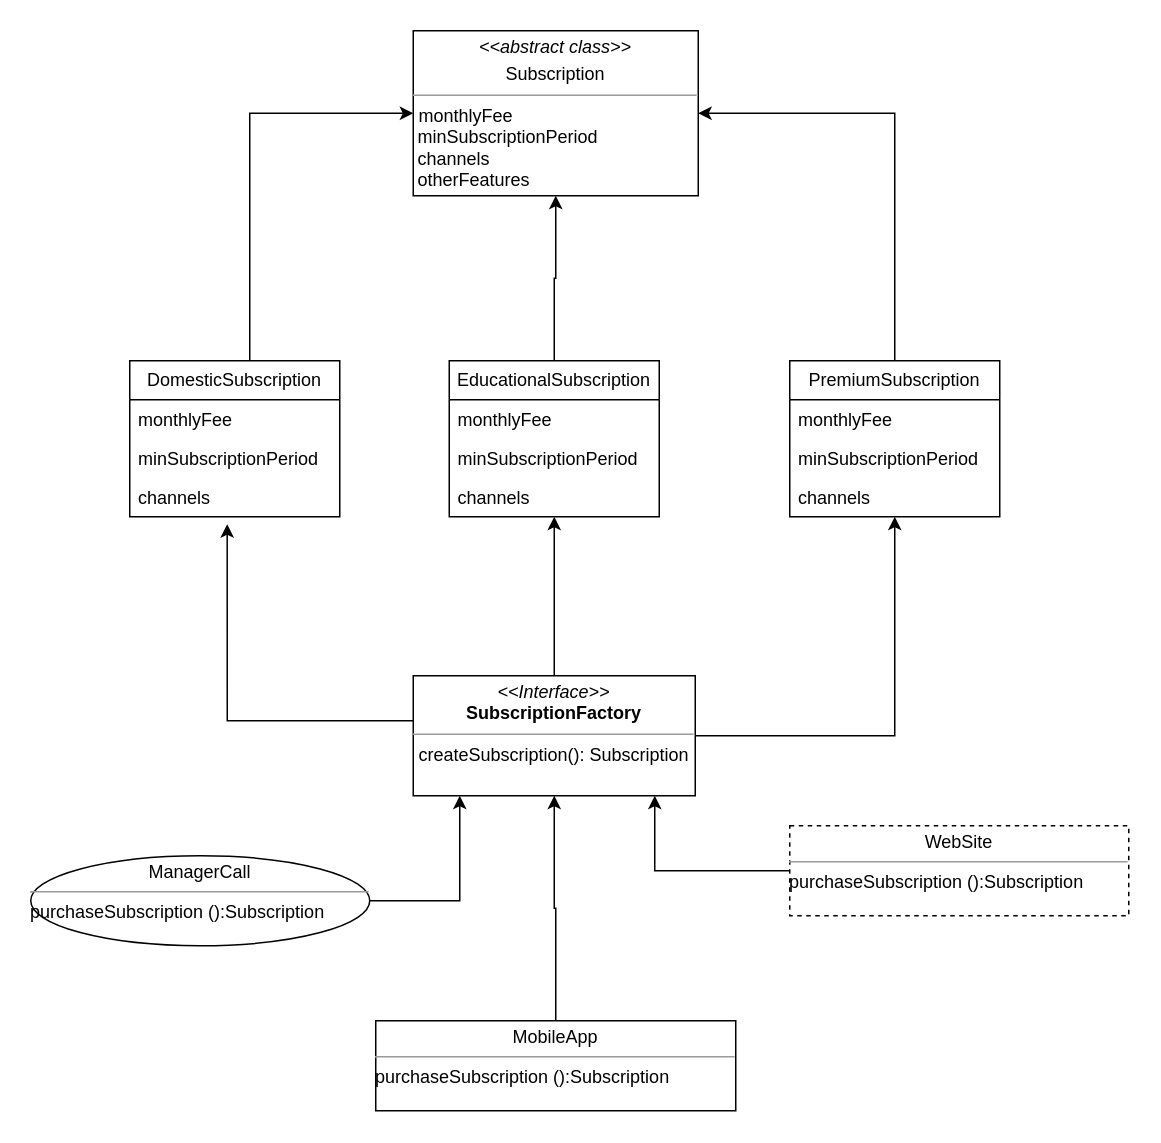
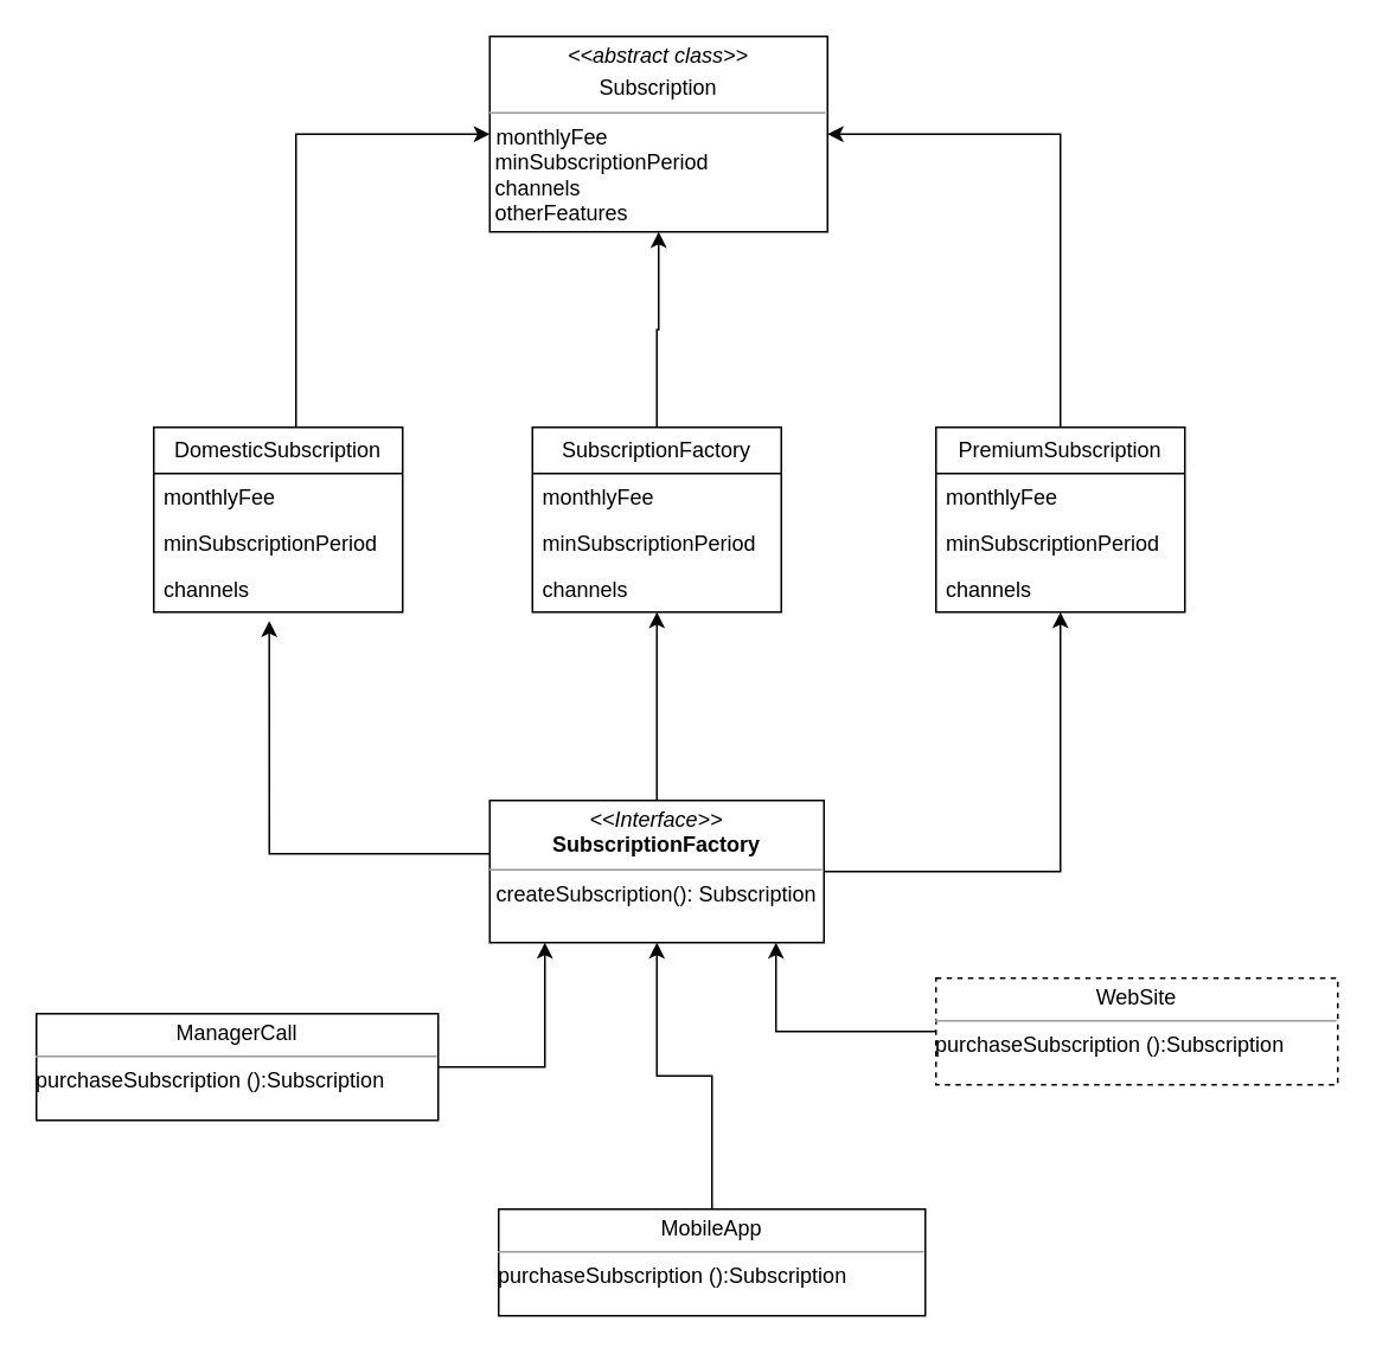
  <mxCell id="0" />
  <mxCell id="1" parent="0" />
  <mxCell id="2" value="&lt;p style=&quot;margin:0px;margin-top:4px;text-align:center;&quot;&gt;&lt;i&gt;&amp;lt;&amp;lt;&lt;/i&gt;&lt;i style=&quot;background-color: initial;&quot;&gt;abstract class&lt;/i&gt;&lt;i style=&quot;background-color: initial;&quot;&gt;&amp;gt;&amp;gt;&lt;/i&gt;&lt;/p&gt;&lt;p style=&quot;margin:0px;margin-top:4px;text-align:center;&quot;&gt;Subscription&lt;br&gt;&lt;/p&gt;&lt;hr size=&quot;1&quot;&gt;&lt;p style=&quot;margin:0px;margin-left:4px;&quot;&gt;monthlyFee&lt;br&gt;&lt;/p&gt;&amp;nbsp;minSubscriptionPeriod&lt;br&gt;&amp;nbsp;channels&lt;br&gt;&amp;nbsp;otherFeatures" style="verticalAlign=top;align=left;overflow=fill;fontSize=12;fontFamily=Helvetica;html=1;whiteSpace=wrap;" vertex="1" parent="1"><mxGeometry x="275" y="20" width="190" height="110" as="geometry" /></mxCell>
  <mxCell id="3" style="edgeStyle=orthogonalEdgeStyle;rounded=0;orthogonalLoop=1;jettySize=auto;html=1;entryX=0;entryY=0.5;entryDx=0;entryDy=0;" edge="1" parent="1" source="4" target="2"><mxGeometry relative="1" as="geometry"><Array as="points"><mxPoint x="166" y="75" /></Array></mxGeometry></mxCell>
  <mxCell id="4" value="DomesticSubscription" style="swimlane;fontStyle=0;childLayout=stackLayout;horizontal=1;startSize=26;fillColor=none;horizontalStack=0;resizeParent=1;resizeParentMax=0;resizeLast=0;collapsible=1;marginBottom=0;whiteSpace=wrap;html=1;" vertex="1" parent="1"><mxGeometry x="86" y="240" width="140" height="104" as="geometry" /></mxCell>
  <mxCell id="5" value="monthlyFee" style="text;strokeColor=none;fillColor=none;align=left;verticalAlign=top;spacingLeft=4;spacingRight=4;overflow=hidden;rotatable=0;points=[[0,0.5],[1,0.5]];portConstraint=eastwest;whiteSpace=wrap;html=1;" vertex="1" parent="4"><mxGeometry y="26" width="140" height="26" as="geometry" /></mxCell>
  <mxCell id="6" value="minSubscriptionPeriod" style="text;strokeColor=none;fillColor=none;align=left;verticalAlign=top;spacingLeft=4;spacingRight=4;overflow=hidden;rotatable=0;points=[[0,0.5],[1,0.5]];portConstraint=eastwest;whiteSpace=wrap;html=1;" vertex="1" parent="4"><mxGeometry y="52" width="140" height="26" as="geometry" /></mxCell>
  <mxCell id="7" value="channels" style="text;strokeColor=none;fillColor=none;align=left;verticalAlign=top;spacingLeft=4;spacingRight=4;overflow=hidden;rotatable=0;points=[[0,0.5],[1,0.5]];portConstraint=eastwest;whiteSpace=wrap;html=1;" vertex="1" parent="4"><mxGeometry y="78" width="140" height="26" as="geometry" /></mxCell>
  <mxCell id="8" style="edgeStyle=orthogonalEdgeStyle;rounded=0;orthogonalLoop=1;jettySize=auto;html=1;entryX=0.5;entryY=1;entryDx=0;entryDy=0;" edge="1" parent="1" source="9" target="2"><mxGeometry relative="1" as="geometry" /></mxCell>
- <mxCell id="9" value="EducationalSubscription" style="swimlane;fontStyle=0;childLayout=stackLayout;horizontal=1;startSize=26;fillColor=none;horizontalStack=0;resizeParent=1;resizeParentMax=0;resizeLast=0;collapsible=1;marginBottom=0;whiteSpace=wrap;html=1;" vertex="1" parent="1"><mxGeometry x="299" y="240" width="140" height="104" as="geometry" /></mxCell>
+ <mxCell id="9" value="SubscriptionFactory" style="swimlane;fontStyle=0;childLayout=stackLayout;horizontal=1;startSize=26;fillColor=none;horizontalStack=0;resizeParent=1;resizeParentMax=0;resizeLast=0;collapsible=1;marginBottom=0;whiteSpace=wrap;html=1;" vertex="1" parent="1"><mxGeometry x="299" y="240" width="140" height="104" as="geometry" /></mxCell>
  <mxCell id="10" value="monthlyFee" style="text;strokeColor=none;fillColor=none;align=left;verticalAlign=top;spacingLeft=4;spacingRight=4;overflow=hidden;rotatable=0;points=[[0,0.5],[1,0.5]];portConstraint=eastwest;whiteSpace=wrap;html=1;" vertex="1" parent="9"><mxGeometry y="26" width="140" height="26" as="geometry" /></mxCell>
  <mxCell id="11" value="minSubscriptionPeriod" style="text;strokeColor=none;fillColor=none;align=left;verticalAlign=top;spacingLeft=4;spacingRight=4;overflow=hidden;rotatable=0;points=[[0,0.5],[1,0.5]];portConstraint=eastwest;whiteSpace=wrap;html=1;" vertex="1" parent="9"><mxGeometry y="52" width="140" height="26" as="geometry" /></mxCell>
  <mxCell id="12" value="channels" style="text;strokeColor=none;fillColor=none;align=left;verticalAlign=top;spacingLeft=4;spacingRight=4;overflow=hidden;rotatable=0;points=[[0,0.5],[1,0.5]];portConstraint=eastwest;whiteSpace=wrap;html=1;" vertex="1" parent="9"><mxGeometry y="78" width="140" height="26" as="geometry" /></mxCell>
  <mxCell id="13" style="edgeStyle=orthogonalEdgeStyle;rounded=0;orthogonalLoop=1;jettySize=auto;html=1;entryX=1;entryY=0.5;entryDx=0;entryDy=0;" edge="1" parent="1" source="14" target="2"><mxGeometry relative="1" as="geometry"><Array as="points"><mxPoint x="596" y="75" /></Array></mxGeometry></mxCell>
  <mxCell id="14" value="PremiumSubscription" style="swimlane;fontStyle=0;childLayout=stackLayout;horizontal=1;startSize=26;fillColor=none;horizontalStack=0;resizeParent=1;resizeParentMax=0;resizeLast=0;collapsible=1;marginBottom=0;whiteSpace=wrap;html=1;" vertex="1" parent="1"><mxGeometry x="526" y="240" width="140" height="104" as="geometry" /></mxCell>
  <mxCell id="15" value="monthlyFee" style="text;strokeColor=none;fillColor=none;align=left;verticalAlign=top;spacingLeft=4;spacingRight=4;overflow=hidden;rotatable=0;points=[[0,0.5],[1,0.5]];portConstraint=eastwest;whiteSpace=wrap;html=1;" vertex="1" parent="14"><mxGeometry y="26" width="140" height="26" as="geometry" /></mxCell>
  <mxCell id="16" value="minSubscriptionPeriod" style="text;strokeColor=none;fillColor=none;align=left;verticalAlign=top;spacingLeft=4;spacingRight=4;overflow=hidden;rotatable=0;points=[[0,0.5],[1,0.5]];portConstraint=eastwest;whiteSpace=wrap;html=1;" vertex="1" parent="14"><mxGeometry y="52" width="140" height="26" as="geometry" /></mxCell>
  <mxCell id="17" value="channels" style="text;strokeColor=none;fillColor=none;align=left;verticalAlign=top;spacingLeft=4;spacingRight=4;overflow=hidden;rotatable=0;points=[[0,0.5],[1,0.5]];portConstraint=eastwest;whiteSpace=wrap;html=1;" vertex="1" parent="14"><mxGeometry y="78" width="140" height="26" as="geometry" /></mxCell>
  <mxCell id="18" style="edgeStyle=orthogonalEdgeStyle;rounded=0;orthogonalLoop=1;jettySize=auto;html=1;" edge="1" parent="1" source="19" target="22"><mxGeometry relative="1" as="geometry"><Array as="points"><mxPoint x="306" y="600" /></Array></mxGeometry></mxCell>
- <mxCell id="19" value="&lt;p style=&quot;margin:0px;margin-top:4px;text-align:center;&quot;&gt;ManagerCall&lt;br&gt;&lt;/p&gt;&lt;hr size=&quot;1&quot;&gt;&lt;div style=&quot;height:2px;&quot;&gt;purchaseSubscription ():Subscription&lt;/div&gt;" style="ellipse;verticalAlign=top;align=left;overflow=fill;fontSize=12;fontFamily=Helvetica;html=1;whiteSpace=wrap;" vertex="1" parent="1"><mxGeometry x="20" y="570" width="226" height="60" as="geometry" /></mxCell>
+ <mxCell id="19" value="&lt;p style=&quot;margin:0px;margin-top:4px;text-align:center;&quot;&gt;ManagerCall&lt;br&gt;&lt;/p&gt;&lt;hr size=&quot;1&quot;&gt;&lt;div style=&quot;height:2px;&quot;&gt;purchaseSubscription ():Subscription&lt;/div&gt;" style="verticalAlign=top;align=left;overflow=fill;fontSize=12;fontFamily=Helvetica;html=1;whiteSpace=wrap;" vertex="1" parent="1"><mxGeometry x="20" y="570" width="226" height="60" as="geometry" /></mxCell>
  <mxCell id="20" style="edgeStyle=orthogonalEdgeStyle;rounded=0;orthogonalLoop=1;jettySize=auto;html=1;" edge="1" parent="1" source="22" target="9"><mxGeometry relative="1" as="geometry" /></mxCell>
  <mxCell id="21" style="edgeStyle=orthogonalEdgeStyle;rounded=0;orthogonalLoop=1;jettySize=auto;html=1;" edge="1" parent="1" source="22" target="14"><mxGeometry relative="1" as="geometry" /></mxCell>
  <mxCell id="22" value="&lt;p style=&quot;margin:0px;margin-top:4px;text-align:center;&quot;&gt;&lt;i&gt;&amp;lt;&amp;lt;Interface&amp;gt;&amp;gt;&lt;/i&gt;&lt;br&gt;&lt;b&gt;SubscriptionFactory&lt;/b&gt;&lt;br&gt;&lt;/p&gt;&lt;hr size=&quot;1&quot;&gt;&lt;p style=&quot;margin:0px;margin-left:4px;&quot;&gt;createSubscription(): Subscription&lt;br&gt;&lt;/p&gt;" style="verticalAlign=top;align=left;overflow=fill;fontSize=12;fontFamily=Helvetica;html=1;whiteSpace=wrap;" vertex="1" parent="1"><mxGeometry x="275" y="450" width="188" height="80" as="geometry" /></mxCell>
  <mxCell id="23" style="edgeStyle=orthogonalEdgeStyle;rounded=0;orthogonalLoop=1;jettySize=auto;html=1;" edge="1" parent="1" source="24" target="22"><mxGeometry relative="1" as="geometry" /></mxCell>
- <mxCell id="24" value="&lt;p style=&quot;margin:0px;margin-top:4px;text-align:center;&quot;&gt;MobileApp&lt;br&gt;&lt;/p&gt;&lt;hr size=&quot;1&quot;&gt;&lt;div style=&quot;height:2px;&quot;&gt;purchaseSubscription ():Subscription&lt;/div&gt;" style="verticalAlign=top;align=left;overflow=fill;fontSize=12;fontFamily=Helvetica;html=1;whiteSpace=wrap;" vertex="1" parent="1"><mxGeometry x="250" y="680" width="240" height="60" as="geometry" /></mxCell>
+ <mxCell id="24" value="&lt;p style=&quot;margin:0px;margin-top:4px;text-align:center;&quot;&gt;MobileApp&lt;br&gt;&lt;/p&gt;&lt;hr size=&quot;1&quot;&gt;&lt;div style=&quot;height:2px;&quot;&gt;purchaseSubscription ():Subscription&lt;/div&gt;" style="verticalAlign=top;align=left;overflow=fill;fontSize=12;fontFamily=Helvetica;html=1;whiteSpace=wrap;" vertex="1" parent="1"><mxGeometry x="280" y="680" width="240" height="60" as="geometry" /></mxCell>
  <mxCell id="25" style="edgeStyle=orthogonalEdgeStyle;rounded=0;orthogonalLoop=1;jettySize=auto;html=1;" edge="1" parent="1" source="26" target="22"><mxGeometry relative="1" as="geometry"><Array as="points"><mxPoint x="436" y="580" /></Array></mxGeometry></mxCell>
  <mxCell id="26" value="&lt;p style=&quot;margin:0px;margin-top:4px;text-align:center;&quot;&gt;WebSite&lt;br&gt;&lt;/p&gt;&lt;hr size=&quot;1&quot;&gt;&lt;div style=&quot;height:2px;&quot;&gt;purchaseSubscription ():Subscription&lt;/div&gt;" style="verticalAlign=top;align=left;overflow=fill;fontSize=12;fontFamily=Helvetica;html=1;whiteSpace=wrap;dashed=1;" vertex="1" parent="1"><mxGeometry x="526" y="550" width="226" height="60" as="geometry" /></mxCell>
  <mxCell id="27" style="edgeStyle=orthogonalEdgeStyle;rounded=0;orthogonalLoop=1;jettySize=auto;html=1;entryX=0.464;entryY=1.192;entryDx=0;entryDy=0;entryPerimeter=0;" edge="1" parent="1" source="22" target="7"><mxGeometry relative="1" as="geometry"><Array as="points"><mxPoint x="151" y="480" /></Array></mxGeometry></mxCell>
